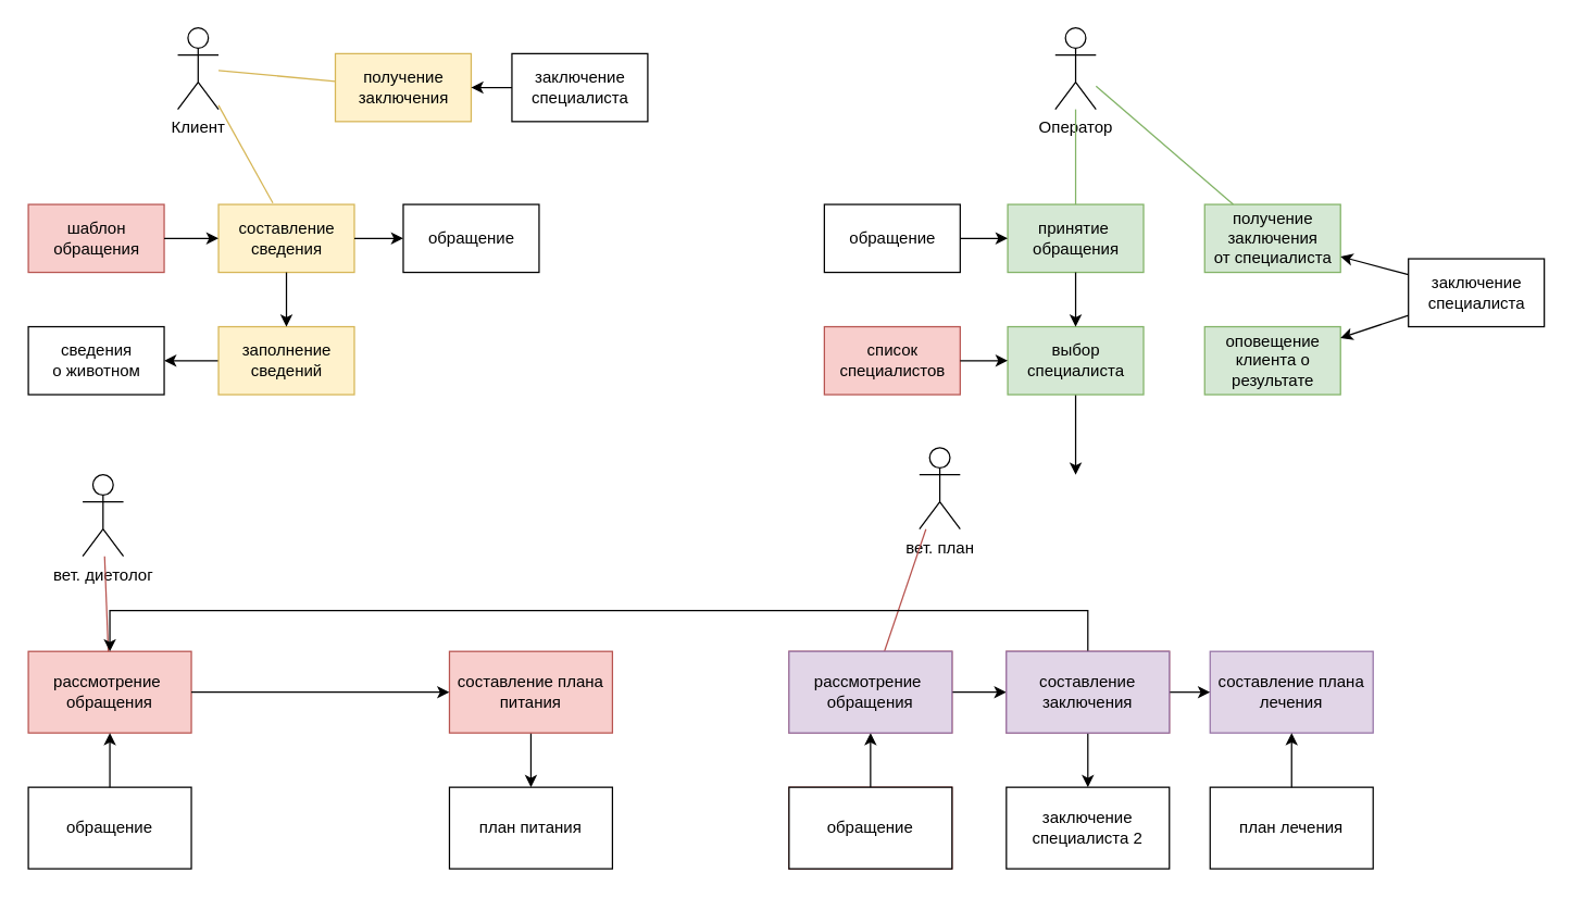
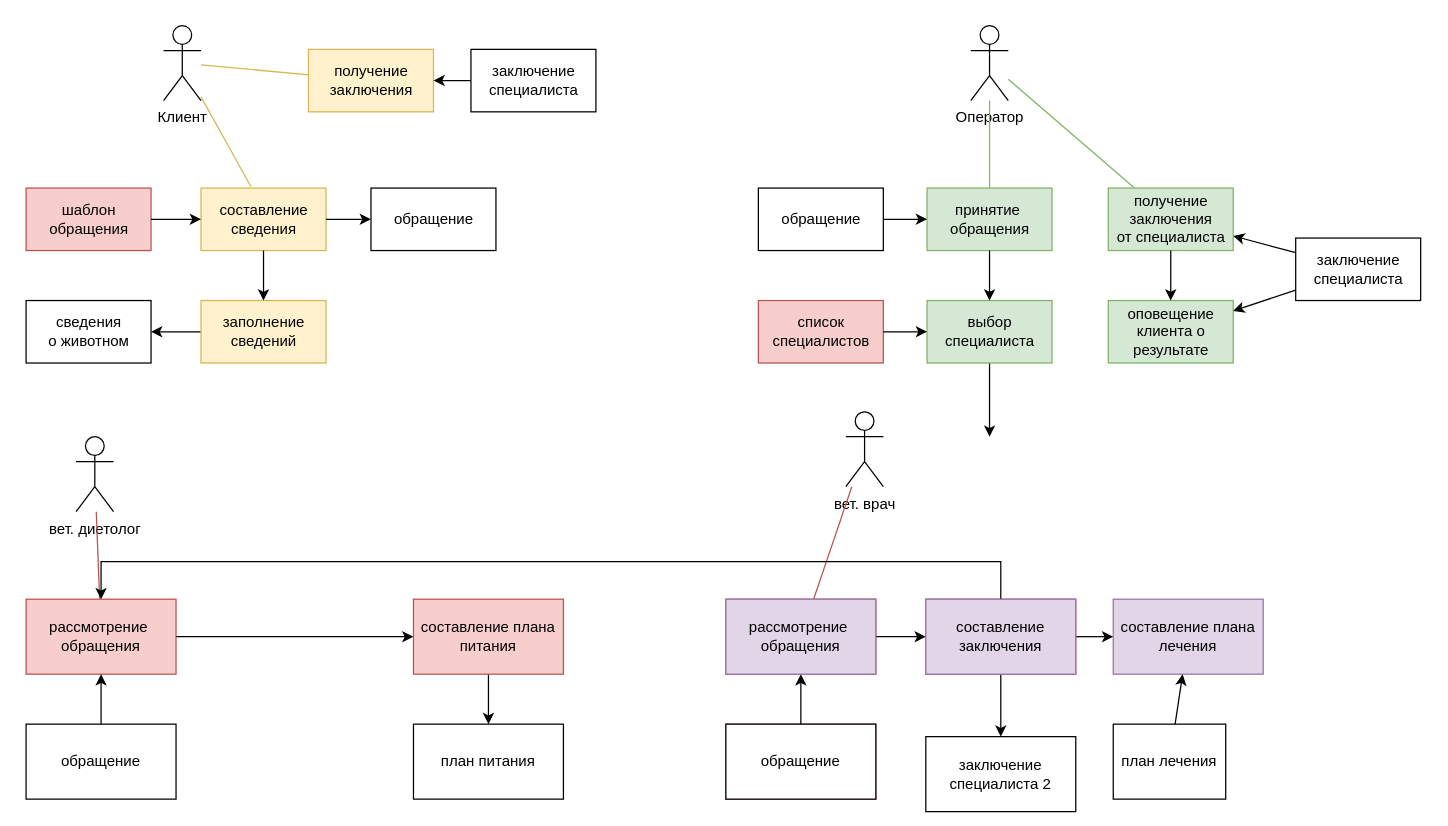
  <mxCell id="0" />
  <mxCell id="1" parent="0" />
  <mxCell id="2" value="Клиент" style="shape=umlActor;verticalLabelPosition=bottom;verticalAlign=top;html=1;outlineConnect=0;" parent="1" vertex="1"><mxGeometry x="130" y="20" width="30" height="60" as="geometry" /></mxCell>
  <mxCell id="3" value="составление &lt;br&gt;сведения" style="html=1;dashed=0;whitespace=wrap;fillColor=#fff2cc;strokeColor=#d6b656;" parent="1" vertex="1"><mxGeometry x="160" y="150" width="100" height="50" as="geometry" /></mxCell>
  <mxCell id="4" value="шаблон&lt;br&gt;обращения" style="html=1;dashed=0;whitespace=wrap;fillColor=#f8cecc;strokeColor=#b85450;" parent="1" vertex="1"><mxGeometry x="20" y="150" width="100" height="50" as="geometry" /></mxCell>
  <mxCell id="5" style="edgeStyle=orthogonalEdgeStyle;rounded=0;orthogonalLoop=1;jettySize=auto;html=1;endArrow=classic;endFill=1;" edge="1" parent="1" source="6" target="7"><mxGeometry relative="1" as="geometry" /></mxCell>
  <mxCell id="6" value="заполнение &lt;br&gt;сведений" style="html=1;dashed=0;whitespace=wrap;fillColor=#fff2cc;strokeColor=#d6b656;" parent="1" vertex="1"><mxGeometry x="160" y="240" width="100" height="50" as="geometry" /></mxCell>
  <mxCell id="7" value="сведения &lt;br&gt;о животном" style="html=1;dashed=0;whitespace=wrap;" parent="1" vertex="1"><mxGeometry x="20" y="240" width="100" height="50" as="geometry" /></mxCell>
  <mxCell id="8" value="" style="endArrow=none;html=1;entryX=0.4;entryY=-0.02;entryDx=0;entryDy=0;entryPerimeter=0;fillColor=#fff2cc;strokeColor=#d6b656;endFill=0;" parent="1" source="2" target="3" edge="1"><mxGeometry width="50" height="50" relative="1" as="geometry"><mxPoint x="152" y="90" as="sourcePoint" /><mxPoint x="220" y="140" as="targetPoint" /></mxGeometry></mxCell>
  <mxCell id="9" value="" style="endArrow=classic;html=1;" parent="1" source="4" target="3" edge="1"><mxGeometry width="50" height="50" relative="1" as="geometry"><mxPoint x="330" y="160" as="sourcePoint" /><mxPoint x="380" y="110" as="targetPoint" /></mxGeometry></mxCell>
  <mxCell id="10" value="" style="endArrow=classic;html=1;" parent="1" source="3" target="6" edge="1"><mxGeometry width="50" height="50" relative="1" as="geometry"><mxPoint x="330" y="160" as="sourcePoint" /><mxPoint x="380" y="110" as="targetPoint" /></mxGeometry></mxCell>
  <mxCell id="11" value="Оператор" style="shape=umlActor;verticalLabelPosition=bottom;verticalAlign=top;html=1;outlineConnect=0;" parent="1" vertex="1"><mxGeometry x="776" y="20" width="30" height="60" as="geometry" /></mxCell>
  <mxCell id="12" value="обращение" style="html=1;dashed=0;whitespace=wrap;" parent="1" vertex="1"><mxGeometry x="296" y="150" width="100" height="50" as="geometry" /></mxCell>
  <mxCell id="13" value="" style="endArrow=classic;html=1;" parent="1" source="3" target="12" edge="1"><mxGeometry width="50" height="50" relative="1" as="geometry"><mxPoint x="350" y="180" as="sourcePoint" /><mxPoint x="435" y="180" as="targetPoint" /></mxGeometry></mxCell>
  <mxCell id="14" value="принятие&amp;nbsp;&lt;br&gt;обращения" style="html=1;dashed=0;whitespace=wrap;fillColor=#d5e8d4;strokeColor=#82b366;" parent="1" vertex="1"><mxGeometry x="741" y="150" width="100" height="50" as="geometry" /></mxCell>
  <mxCell id="15" value="обращение" style="html=1;dashed=0;whitespace=wrap;" parent="1" vertex="1"><mxGeometry x="606" y="150" width="100" height="50" as="geometry" /></mxCell>
  <mxCell id="16" style="edgeStyle=orthogonalEdgeStyle;rounded=0;orthogonalLoop=1;jettySize=auto;html=1;endArrow=classic;endFill=1;" edge="1" parent="1" source="17"><mxGeometry relative="1" as="geometry"><mxPoint x="791" y="349" as="targetPoint" /></mxGeometry></mxCell>
  <mxCell id="17" value="выбор &lt;br&gt;специалиста" style="html=1;dashed=0;whitespace=wrap;fillColor=#d5e8d4;strokeColor=#82b366;" parent="1" vertex="1"><mxGeometry x="741" y="240" width="100" height="50" as="geometry" /></mxCell>
  <mxCell id="18" value="список &lt;br&gt;специалистов" style="html=1;dashed=0;whitespace=wrap;fillColor=#f8cecc;strokeColor=#b85450;" parent="1" vertex="1"><mxGeometry x="606" y="240" width="100" height="50" as="geometry" /></mxCell>
  <mxCell id="19" value="" style="endArrow=none;html=1;fillColor=#d5e8d4;strokeColor=#82b366;endFill=0;" parent="1" source="11" target="14" edge="1"><mxGeometry width="50" height="50" relative="1" as="geometry"><mxPoint x="536" y="219" as="sourcePoint" /><mxPoint x="586" y="169" as="targetPoint" /></mxGeometry></mxCell>
  <mxCell id="20" value="" style="endArrow=classic;html=1;" parent="1" source="14" target="17" edge="1"><mxGeometry width="50" height="50" relative="1" as="geometry"><mxPoint x="536" y="279" as="sourcePoint" /><mxPoint x="586" y="229" as="targetPoint" /></mxGeometry></mxCell>
  <mxCell id="21" value="" style="endArrow=classic;html=1;" parent="1" source="18" target="17" edge="1"><mxGeometry width="50" height="50" relative="1" as="geometry"><mxPoint x="536" y="219" as="sourcePoint" /><mxPoint x="586" y="169" as="targetPoint" /></mxGeometry></mxCell>
  <mxCell id="22" value="" style="endArrow=classic;html=1;" parent="1" source="15" target="14" edge="1"><mxGeometry width="50" height="50" relative="1" as="geometry"><mxPoint x="586" y="229" as="sourcePoint" /><mxPoint x="606" y="209" as="targetPoint" /></mxGeometry></mxCell>
  <mxCell id="23" value="получение &lt;br&gt;заключения" style="html=1;dashed=0;whitespace=wrap;fillColor=#fff2cc;strokeColor=#d6b656;" parent="1" vertex="1"><mxGeometry x="246" y="39" width="100" height="50" as="geometry" /></mxCell>
  <mxCell id="24" value="заключение&lt;br&gt;специалиста" style="html=1;dashed=0;whitespace=wrap;fillColor=#ffffff;strokeColor=#000000;" parent="1" vertex="1"><mxGeometry x="376" y="39" width="100" height="50" as="geometry" /></mxCell>
  <mxCell id="25" value="" style="endArrow=none;html=1;fillColor=#fff2cc;strokeColor=#d6b656;endFill=0;" parent="1" source="2" target="23" edge="1"><mxGeometry width="50" height="50" relative="1" as="geometry"><mxPoint x="306" y="209" as="sourcePoint" /><mxPoint x="356" y="159" as="targetPoint" /></mxGeometry></mxCell>
  <mxCell id="26" value="" style="endArrow=classic;html=1;" parent="1" source="24" target="23" edge="1"><mxGeometry width="50" height="50" relative="1" as="geometry"><mxPoint x="356" y="159" as="sourcePoint" /><mxPoint x="306" y="209" as="targetPoint" /></mxGeometry></mxCell>
  <mxCell id="27" value="получение&lt;br&gt;&amp;nbsp;заключения&amp;nbsp;&lt;br&gt;от специалиста" style="html=1;dashed=0;whitespace=wrap;fillColor=#d5e8d4;strokeColor=#82b366;" parent="1" vertex="1"><mxGeometry x="886" y="150" width="100" height="50" as="geometry" /></mxCell>
  <mxCell id="28" value="заключение &lt;br&gt;специалиста" style="html=1;dashed=0;whitespace=wrap;" parent="1" vertex="1"><mxGeometry x="1036" y="190" width="100" height="50" as="geometry" /></mxCell>
  <mxCell id="29" value="оповещение &lt;br&gt;клиента о &lt;br&gt;результате" style="html=1;dashed=0;whitespace=wrap;fillColor=#d5e8d4;strokeColor=#82b366;" parent="1" vertex="1"><mxGeometry x="886" y="240" width="100" height="50" as="geometry" /></mxCell>
  <mxCell id="30" value="" style="endArrow=classic;html=1;" parent="1" source="28" target="27" edge="1"><mxGeometry width="50" height="50" relative="1" as="geometry"><mxPoint x="676" y="189" as="sourcePoint" /><mxPoint x="726" y="139" as="targetPoint" /></mxGeometry></mxCell>
  <mxCell id="31" value="" style="endArrow=classic;html=1;" parent="1" source="28" target="29" edge="1"><mxGeometry width="50" height="50" relative="1" as="geometry"><mxPoint x="676" y="189" as="sourcePoint" /><mxPoint x="726" y="139" as="targetPoint" /></mxGeometry></mxCell>
  <mxCell id="32" value="" style="endArrow=none;html=1;fillColor=#d5e8d4;strokeColor=#82b366;endFill=0;" parent="1" source="11" target="27" edge="1"><mxGeometry width="50" height="50" relative="1" as="geometry"><mxPoint x="826" y="189" as="sourcePoint" /><mxPoint x="876" y="139" as="targetPoint" /></mxGeometry></mxCell>
  <mxCell id="33" value="вет. диетолог" style="shape=umlActor;verticalLabelPosition=bottom;verticalAlign=top;html=1;outlineConnect=0;" parent="1" vertex="1"><mxGeometry x="60" y="349" width="30" height="60" as="geometry" /></mxCell>
  <mxCell id="34" value="рассмотрение&amp;nbsp;&lt;br&gt;обращения" style="rounded=0;whiteSpace=wrap;html=1;fillColor=#f8cecc;strokeColor=#b85450;" parent="1" vertex="1"><mxGeometry x="20" y="479" width="120" height="60" as="geometry" /></mxCell>
  <mxCell id="35" style="edgeStyle=orthogonalEdgeStyle;rounded=0;orthogonalLoop=1;jettySize=auto;html=1;endArrow=classic;endFill=1;" edge="1" parent="1" source="36" target="38"><mxGeometry relative="1" as="geometry" /></mxCell>
  <mxCell id="36" value="составление плана питания" style="rounded=0;whiteSpace=wrap;html=1;fillColor=#f8cecc;strokeColor=#b85450;" parent="1" vertex="1"><mxGeometry x="330" y="479" width="120" height="60" as="geometry" /></mxCell>
  <mxCell id="37" value="обращение" style="rounded=0;whiteSpace=wrap;html=1;" parent="1" vertex="1"><mxGeometry x="20" y="579" width="120" height="60" as="geometry" /></mxCell>
  <mxCell id="38" value="план питания" style="rounded=0;whiteSpace=wrap;html=1;" parent="1" vertex="1"><mxGeometry x="330" y="579" width="120" height="60" as="geometry" /></mxCell>
  <mxCell id="39" value="" style="endArrow=classic;html=1;" parent="1" source="37" target="34" edge="1"><mxGeometry width="50" height="50" relative="1" as="geometry"><mxPoint x="230" y="379" as="sourcePoint" /><mxPoint x="280" y="329" as="targetPoint" /></mxGeometry></mxCell>
  <mxCell id="40" value="" style="endArrow=classic;html=1;" parent="1" source="34" target="36" edge="1"><mxGeometry width="50" height="50" relative="1" as="geometry"><mxPoint x="390" y="409" as="sourcePoint" /><mxPoint x="180" y="509" as="targetPoint" /></mxGeometry></mxCell>
+ <mxCell id="41" value="" style="endArrow=classic;html=1;" parent="1" source="27" target="29" edge="1"><mxGeometry width="50" height="50" relative="1" as="geometry"><mxPoint x="716" y="239" as="sourcePoint" /><mxPoint x="766" y="189" as="targetPoint" /></mxGeometry></mxCell>
  <mxCell id="42" value="" style="endArrow=none;html=1;fillColor=#f8cecc;strokeColor=#b85450;endFill=0;" parent="1" source="33" target="34" edge="1"><mxGeometry width="50" height="50" relative="1" as="geometry"><mxPoint x="0.004" y="419" as="sourcePoint" /><mxPoint x="2.696" y="489" as="targetPoint" /></mxGeometry></mxCell>
- <mxCell id="43" value="вет. план" style="shape=umlActor;verticalLabelPosition=bottom;verticalAlign=top;html=1;outlineConnect=0;" parent="1" vertex="1"><mxGeometry x="676" y="329" width="30" height="60" as="geometry" /></mxCell>
+ <mxCell id="43" value="вет. врач" style="shape=umlActor;verticalLabelPosition=bottom;verticalAlign=top;html=1;outlineConnect=0;" parent="1" vertex="1"><mxGeometry x="676" y="329" width="30" height="60" as="geometry" /></mxCell>
  <mxCell id="44" value="рассмотрение&amp;nbsp;&lt;br&gt;обращения" style="rounded=0;whiteSpace=wrap;html=1;fillColor=#f8cecc;strokeColor=#b85450;" parent="1" vertex="1"><mxGeometry x="580" y="479" width="120" height="60" as="geometry" /></mxCell>
  <mxCell id="45" value="составление заключения" style="rounded=0;whiteSpace=wrap;html=1;fillColor=#f8cecc;strokeColor=#b85450;" parent="1" vertex="1"><mxGeometry x="740" y="479" width="120" height="60" as="geometry" /></mxCell>
  <mxCell id="46" value="составление плана лечения" style="rounded=0;whiteSpace=wrap;html=1;fillColor=#e1d5e7;strokeColor=#9673a6;" parent="1" vertex="1"><mxGeometry x="890" y="479" width="120" height="60" as="geometry" /></mxCell>
  <mxCell id="47" value="готовое обращение" style="rounded=0;whiteSpace=wrap;html=1;fillColor=#f8cecc;strokeColor=#b85450;" parent="1" vertex="1"><mxGeometry x="580" y="579" width="120" height="60" as="geometry" /></mxCell>
- <mxCell id="48" value="заключение специалиста 2" style="rounded=0;whiteSpace=wrap;html=1;" parent="1" vertex="1"><mxGeometry x="740" y="579" width="120" height="60" as="geometry" /></mxCell>
- <mxCell id="49" value="план лечения" style="rounded=0;whiteSpace=wrap;html=1;" parent="1" vertex="1"><mxGeometry x="890" y="579" width="120" height="60" as="geometry" /></mxCell>
+ <mxCell id="48" value="заключение специалиста 2" style="rounded=0;whiteSpace=wrap;html=1;" parent="1" vertex="1"><mxGeometry x="740" y="589" width="120" height="60" as="geometry" /></mxCell>
+ <mxCell id="49" value="план лечения" style="rounded=0;whiteSpace=wrap;html=1;" parent="1" vertex="1"><mxGeometry x="890" y="579" width="90" height="60" as="geometry" /></mxCell>
  <mxCell id="50" value="" style="endArrow=classic;html=1;" parent="1" source="47" target="44" edge="1"><mxGeometry width="50" height="50" relative="1" as="geometry"><mxPoint x="790" y="379" as="sourcePoint" /><mxPoint x="840" y="329" as="targetPoint" /></mxGeometry></mxCell>
  <mxCell id="51" value="" style="endArrow=classic;html=1;" parent="1" source="44" target="45" edge="1"><mxGeometry width="50" height="50" relative="1" as="geometry"><mxPoint x="950" y="409" as="sourcePoint" /><mxPoint x="1000" y="359" as="targetPoint" /></mxGeometry></mxCell>
  <mxCell id="52" value="" style="endArrow=classic;html=1;exitX=0.5;exitY=1;exitDx=0;exitDy=0;" parent="1" source="45" target="48" edge="1"><mxGeometry width="50" height="50" relative="1" as="geometry"><mxPoint x="710" y="489" as="sourcePoint" /><mxPoint x="760" y="439" as="targetPoint" /></mxGeometry></mxCell>
  <mxCell id="53" value="" style="endArrow=classic;html=1;" parent="1" source="45" target="46" edge="1"><mxGeometry width="50" height="50" relative="1" as="geometry"><mxPoint x="870" y="339" as="sourcePoint" /><mxPoint x="920" y="289" as="targetPoint" /></mxGeometry></mxCell>
  <mxCell id="54" value="" style="endArrow=classic;html=1;" parent="1" source="49" target="46" edge="1"><mxGeometry width="50" height="50" relative="1" as="geometry"><mxPoint x="1050" y="319" as="sourcePoint" /><mxPoint x="1000" y="369" as="targetPoint" /></mxGeometry></mxCell>
  <mxCell id="55" value="" style="endArrow=none;html=1;fillColor=#f8cecc;strokeColor=#b85450;endFill=0;" parent="1" source="43" target="44" edge="1"><mxGeometry width="50" height="50" relative="1" as="geometry"><mxPoint x="560.004" y="419" as="sourcePoint" /><mxPoint x="562.696" y="489" as="targetPoint" /></mxGeometry></mxCell>
  <mxCell id="56" value="рассмотрение&amp;nbsp;&lt;br&gt;обращения" style="rounded=0;whiteSpace=wrap;html=1;fillColor=#e1d5e7;strokeColor=#9673a6;" parent="1" vertex="1"><mxGeometry x="580" y="479" width="120" height="60" as="geometry" /></mxCell>
  <mxCell id="57" value="обращение" style="rounded=0;whiteSpace=wrap;html=1;" parent="1" vertex="1"><mxGeometry x="580" y="579" width="120" height="60" as="geometry" /></mxCell>
  <mxCell id="58" style="edgeStyle=orthogonalEdgeStyle;rounded=0;orthogonalLoop=1;jettySize=auto;html=1;endArrow=classic;endFill=1;" edge="1" parent="1" source="59" target="34"><mxGeometry relative="1" as="geometry"><Array as="points"><mxPoint x="800" y="449" /><mxPoint x="80" y="449" /></Array></mxGeometry></mxCell>
  <mxCell id="59" value="составление заключения" style="rounded=0;whiteSpace=wrap;html=1;fillColor=#e1d5e7;strokeColor=#9673a6;" parent="1" vertex="1"><mxGeometry x="740" y="479" width="120" height="60" as="geometry" /></mxCell>
